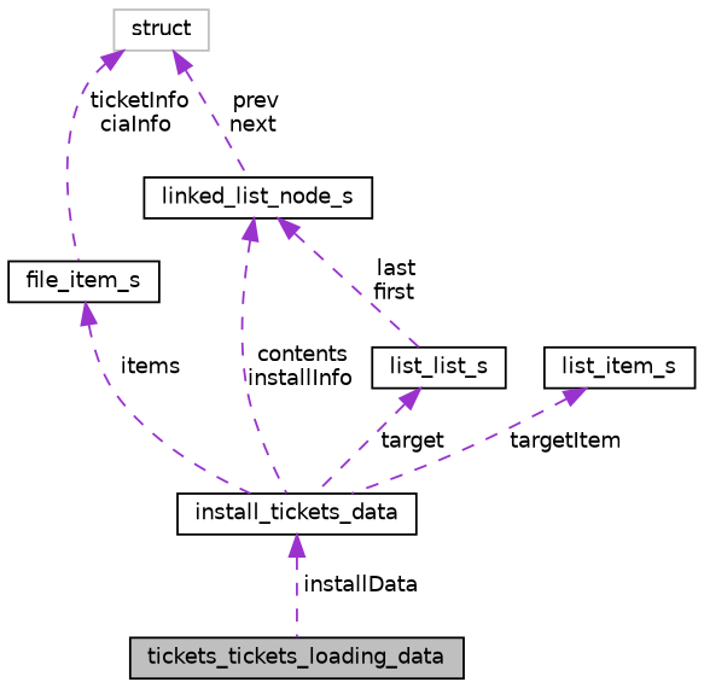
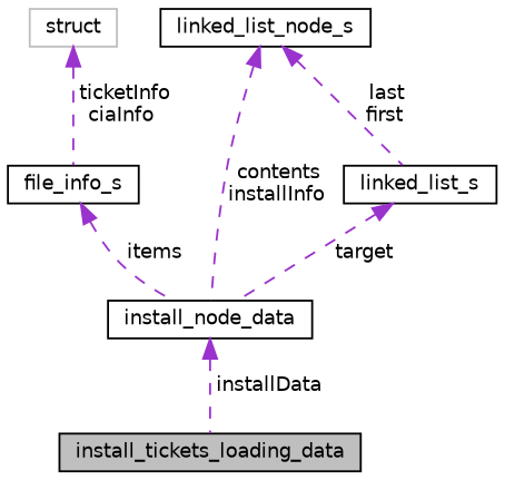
  digraph {
    node [color=black fillcolor=white fontname=Helvetica fontsize=10 shape=record style=filled]
    edge [color=darkorchid3 dir=back fontname=Helvetica fontsize=10 labelfontname=Helvetica labelfontsize=10 style=dashed]
-   n1 [fillcolor=grey75 fontcolor=black height=0.2 label=tickets_tickets_loading_data width=0.4]
-   n2 [height=0.2 label=install_tickets_data width=0.4]
+   n1 [fillcolor=grey75 fontcolor=black height=0.2 label=install_tickets_loading_data width=0.4]
+   n2 [height=0.2 label=install_node_data width=0.4]
    n3 [color=grey75 height=0.2 label=struct width=0.4]
-   n4 [height=0.2 label=file_item_s width=0.4]
+   n4 [height=0.2 label=file_info_s width=0.4]
    n5 [height=0.2 label=linked_list_node_s width=0.4]
-   n6 [height=0.2 label=list_list_s width=0.4]
-   n7 [height=0.2 label=list_item_s width=0.4]
+   n6 [height=0.2 label=linked_list_s width=0.4]
    n2 -> n1 [label=" installData"]
    n3 -> n4 [label=" ticketInfo\nciaInfo"]
-   n3 -> n5 [label=" prev\nnext"]
    n4 -> n2 [label=" items"]
    n5 -> n2 [label=" contents\ninstallInfo"]
    n5 -> n6 [label=" last\nfirst"]
    n6 -> n2 [label=" target"]
-   n7 -> n2 [label=" targetItem"]
  }
